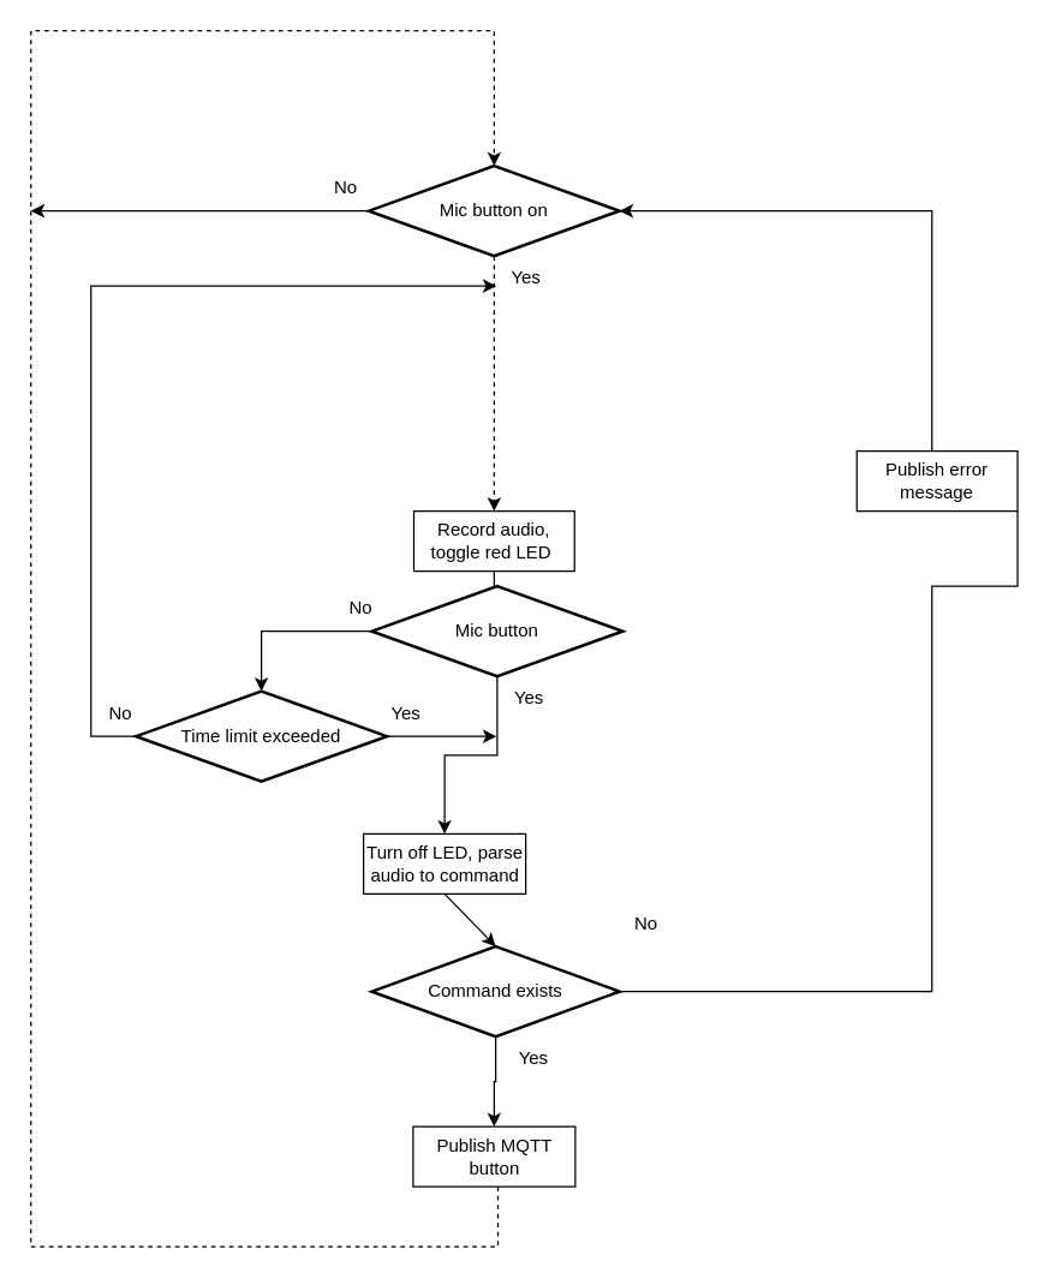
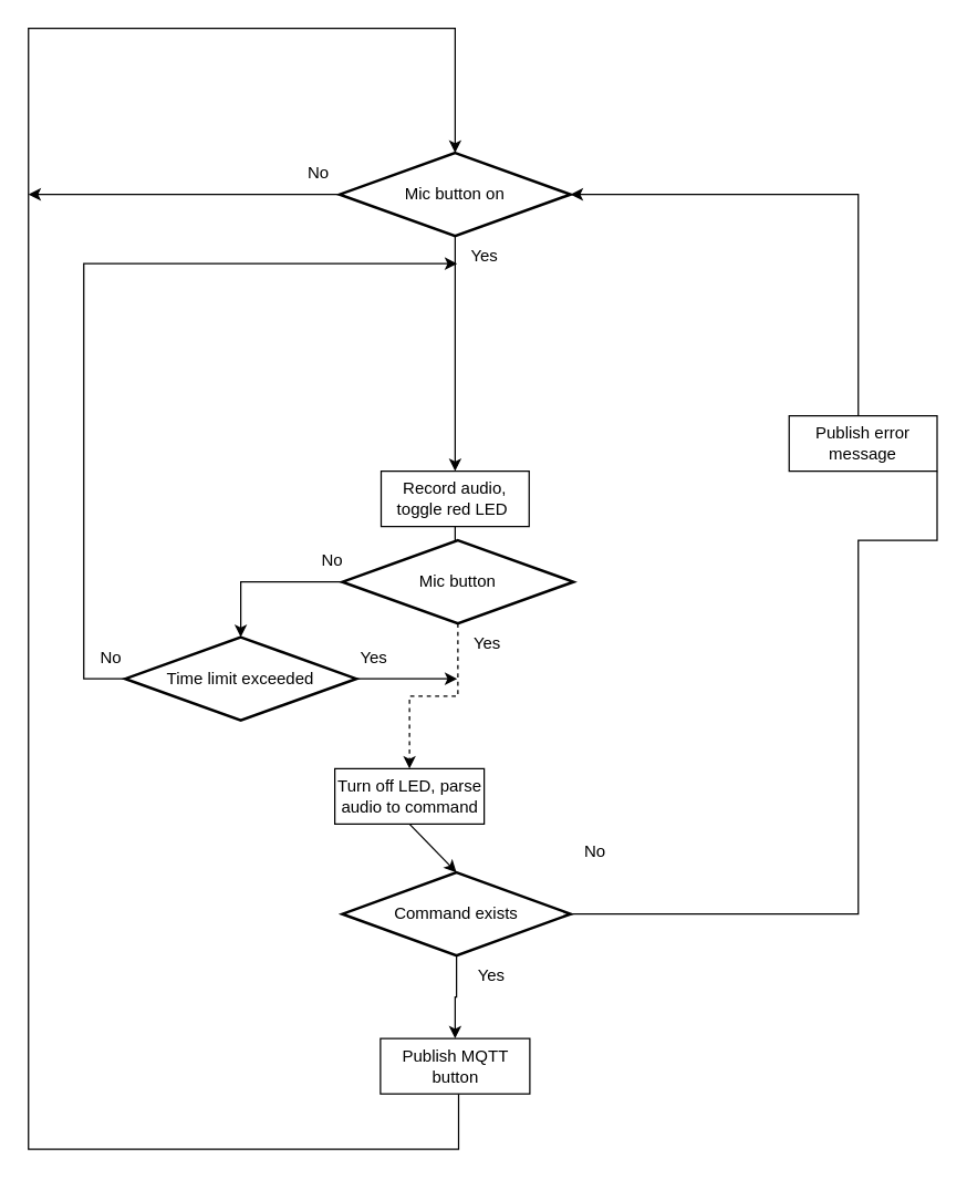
  <mxCell id="0" />
  <mxCell id="1" parent="0" />
- <mxCell id="2" style="edgeStyle=orthogonalEdgeStyle;rounded=0;orthogonalLoop=1;jettySize=auto;html=1;entryX=0.5;entryY=0;entryDx=0;entryDy=0;dashed=1;" edge="1" parent="1" source="4" target="7"><mxGeometry relative="1" as="geometry" /></mxCell>
+ <mxCell id="2" style="edgeStyle=orthogonalEdgeStyle;rounded=0;orthogonalLoop=1;jettySize=auto;html=1;entryX=0.5;entryY=0;entryDx=0;entryDy=0;" edge="1" parent="1" source="4" target="7"><mxGeometry relative="1" as="geometry" /></mxCell>
  <mxCell id="3" style="edgeStyle=orthogonalEdgeStyle;rounded=0;orthogonalLoop=1;jettySize=auto;html=1;" edge="1" parent="1" source="4"><mxGeometry relative="1" as="geometry"><mxPoint x="20" y="140" as="targetPoint" /></mxGeometry></mxCell>
  <mxCell id="4" value="Mic button on" style="strokeWidth=2;html=1;shape=mxgraph.flowchart.decision;whiteSpace=wrap;" vertex="1" parent="1"><mxGeometry x="245" y="110" width="167" height="60" as="geometry" /></mxCell>
- <mxCell id="5" style="edgeStyle=orthogonalEdgeStyle;rounded=0;orthogonalLoop=1;jettySize=auto;html=1;startArrow=none;" edge="1" parent="1" source="18" target="8"><mxGeometry relative="1" as="geometry"><mxPoint x="328.5" y="350" as="targetPoint" /></mxGeometry></mxCell>
+ <mxCell id="5" style="edgeStyle=orthogonalEdgeStyle;rounded=0;orthogonalLoop=1;jettySize=auto;html=1;startArrow=none;dashed=1;" edge="1" parent="1" source="18" target="8"><mxGeometry relative="1" as="geometry"><mxPoint x="328.5" y="350" as="targetPoint" /></mxGeometry></mxCell>
  <mxCell id="6" style="edgeStyle=orthogonalEdgeStyle;rounded=0;orthogonalLoop=1;jettySize=auto;html=1;" edge="1" parent="1" source="7"><mxGeometry relative="1" as="geometry"><mxPoint x="329" y="390" as="targetPoint" /></mxGeometry></mxCell>
  <mxCell id="7" value="Record audio, toggle red LED&amp;nbsp;" style="rounded=0;whiteSpace=wrap;html=1;" vertex="1" parent="1"><mxGeometry x="275" y="340" width="107" height="40" as="geometry" /></mxCell>
  <mxCell id="8" value="Turn off LED, parse audio to command" style="rounded=0;whiteSpace=wrap;html=1;" vertex="1" parent="1"><mxGeometry x="241.5" y="555" width="108" height="40" as="geometry" /></mxCell>
- <mxCell id="9" style="edgeStyle=orthogonalEdgeStyle;rounded=0;orthogonalLoop=1;jettySize=auto;html=1;entryX=0.5;entryY=0;entryDx=0;entryDy=0;entryPerimeter=0;dashed=1;" edge="1" parent="1" source="10" target="4"><mxGeometry relative="1" as="geometry"><mxPoint x="20" y="30" as="targetPoint" /><Array as="points"><mxPoint x="331" y="830" /><mxPoint x="20" y="830" /><mxPoint x="20" y="20" /><mxPoint x="329" y="20" /></Array></mxGeometry></mxCell>
+ <mxCell id="9" style="edgeStyle=orthogonalEdgeStyle;rounded=0;orthogonalLoop=1;jettySize=auto;html=1;entryX=0.5;entryY=0;entryDx=0;entryDy=0;entryPerimeter=0;" edge="1" parent="1" source="10" target="4"><mxGeometry relative="1" as="geometry"><mxPoint x="20" y="30" as="targetPoint" /><Array as="points"><mxPoint x="331" y="830" /><mxPoint x="20" y="830" /><mxPoint x="20" y="20" /><mxPoint x="329" y="20" /></Array></mxGeometry></mxCell>
  <mxCell id="10" value="Publish MQTT button" style="rounded=0;whiteSpace=wrap;html=1;" vertex="1" parent="1"><mxGeometry x="274.5" y="750" width="108" height="40" as="geometry" /></mxCell>
  <mxCell id="11" style="edgeStyle=orthogonalEdgeStyle;rounded=0;orthogonalLoop=1;jettySize=auto;html=1;" edge="1" parent="1" source="12" target="10"><mxGeometry relative="1" as="geometry" /></mxCell>
  <mxCell id="12" value="Command exists" style="strokeWidth=2;html=1;shape=mxgraph.flowchart.decision;whiteSpace=wrap;" vertex="1" parent="1"><mxGeometry x="247" y="630" width="165" height="60" as="geometry" /></mxCell>
  <mxCell id="13" value="" style="endArrow=classic;html=1;rounded=0;entryX=0.5;entryY=0;entryDx=0;entryDy=0;entryPerimeter=0;exitX=0.5;exitY=1;exitDx=0;exitDy=0;" edge="1" parent="1" source="8" target="12"><mxGeometry width="50" height="50" relative="1" as="geometry"><mxPoint x="303" y="470" as="sourcePoint" /><mxPoint x="353" y="420" as="targetPoint" /></mxGeometry></mxCell>
  <mxCell id="14" style="edgeStyle=orthogonalEdgeStyle;rounded=0;orthogonalLoop=1;jettySize=auto;html=1;entryX=1;entryY=0.5;entryDx=0;entryDy=0;entryPerimeter=0;" edge="1" parent="1" source="15" target="4"><mxGeometry relative="1" as="geometry"><Array as="points"><mxPoint x="620" y="140" /></Array></mxGeometry></mxCell>
  <mxCell id="15" value="Publish error message" style="rounded=0;whiteSpace=wrap;html=1;" vertex="1" parent="1"><mxGeometry x="570" y="300" width="107" height="40" as="geometry" /></mxCell>
  <mxCell id="16" value="" style="edgeStyle=orthogonalEdgeStyle;rounded=0;orthogonalLoop=1;jettySize=auto;html=1;entryX=1;entryY=1;entryDx=0;entryDy=0;endArrow=none;exitX=1;exitY=0.5;exitDx=0;exitDy=0;exitPerimeter=0;" edge="1" parent="1" source="12" target="15"><mxGeometry relative="1" as="geometry"><mxPoint x="411" y="475" as="sourcePoint" /><mxPoint x="448" y="200" as="targetPoint" /><Array as="points"><mxPoint x="620" y="660" /><mxPoint x="620" y="390" /></Array></mxGeometry></mxCell>
  <mxCell id="17" style="edgeStyle=orthogonalEdgeStyle;rounded=0;orthogonalLoop=1;jettySize=auto;html=1;entryX=0.5;entryY=0;entryDx=0;entryDy=0;entryPerimeter=0;" edge="1" parent="1" source="18" target="26"><mxGeometry relative="1" as="geometry"><Array as="points"><mxPoint x="174" y="420" /></Array></mxGeometry></mxCell>
  <mxCell id="18" value="Mic button" style="strokeWidth=2;html=1;shape=mxgraph.flowchart.decision;whiteSpace=wrap;" vertex="1" parent="1"><mxGeometry x="247" y="390" width="167" height="60" as="geometry" /></mxCell>
  <mxCell id="19" value="Yes" style="text;html=1;strokeColor=none;fillColor=none;align=center;verticalAlign=middle;whiteSpace=wrap;rounded=0;" vertex="1" parent="1"><mxGeometry x="320" y="170" width="60" height="30" as="geometry" /></mxCell>
  <mxCell id="20" value="Yes" style="text;html=1;strokeColor=none;fillColor=none;align=center;verticalAlign=middle;whiteSpace=wrap;rounded=0;" vertex="1" parent="1"><mxGeometry x="325" y="690" width="60" height="30" as="geometry" /></mxCell>
  <mxCell id="21" value="No" style="text;html=1;strokeColor=none;fillColor=none;align=center;verticalAlign=middle;whiteSpace=wrap;rounded=0;" vertex="1" parent="1"><mxGeometry x="200" y="110" width="60" height="30" as="geometry" /></mxCell>
  <mxCell id="22" value="No" style="text;html=1;strokeColor=none;fillColor=none;align=center;verticalAlign=middle;whiteSpace=wrap;rounded=0;" vertex="1" parent="1"><mxGeometry x="400" y="600" width="60" height="30" as="geometry" /></mxCell>
  <mxCell id="23" value="No" style="text;html=1;strokeColor=none;fillColor=none;align=center;verticalAlign=middle;whiteSpace=wrap;rounded=0;" vertex="1" parent="1"><mxGeometry x="210" y="390" width="60" height="30" as="geometry" /></mxCell>
  <mxCell id="24" style="edgeStyle=orthogonalEdgeStyle;rounded=0;orthogonalLoop=1;jettySize=auto;html=1;" edge="1" parent="1" source="26"><mxGeometry relative="1" as="geometry"><mxPoint x="330" y="490" as="targetPoint" /><Array as="points"><mxPoint x="330" y="490" /></Array></mxGeometry></mxCell>
  <mxCell id="25" style="edgeStyle=orthogonalEdgeStyle;rounded=0;orthogonalLoop=1;jettySize=auto;html=1;exitX=0;exitY=0.5;exitDx=0;exitDy=0;exitPerimeter=0;" edge="1" parent="1" source="26"><mxGeometry relative="1" as="geometry"><mxPoint x="330" y="190" as="targetPoint" /><Array as="points"><mxPoint x="60" y="190" /></Array></mxGeometry></mxCell>
  <mxCell id="26" value="Time limit exceeded" style="strokeWidth=2;html=1;shape=mxgraph.flowchart.decision;whiteSpace=wrap;" vertex="1" parent="1"><mxGeometry x="90" y="460" width="167" height="60" as="geometry" /></mxCell>
  <mxCell id="27" value="No" style="text;html=1;strokeColor=none;fillColor=none;align=center;verticalAlign=middle;whiteSpace=wrap;rounded=0;" vertex="1" parent="1"><mxGeometry x="50" y="460" width="60" height="30" as="geometry" /></mxCell>
  <mxCell id="28" value="Yes" style="text;html=1;strokeColor=none;fillColor=none;align=center;verticalAlign=middle;whiteSpace=wrap;rounded=0;" vertex="1" parent="1"><mxGeometry x="240" y="460" width="60" height="30" as="geometry" /></mxCell>
  <mxCell id="29" value="Yes" style="text;html=1;strokeColor=none;fillColor=none;align=center;verticalAlign=middle;whiteSpace=wrap;rounded=0;" vertex="1" parent="1"><mxGeometry x="322" y="450" width="60" height="30" as="geometry" /></mxCell>
